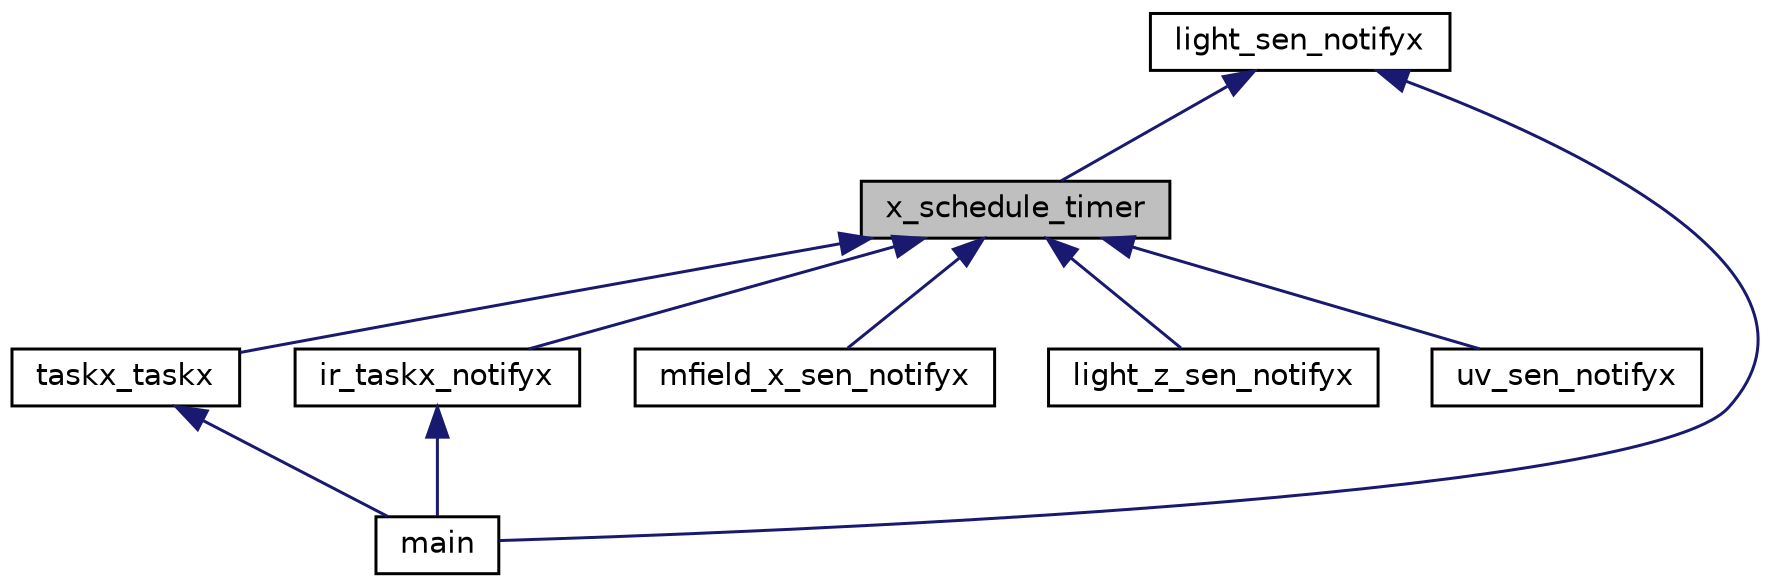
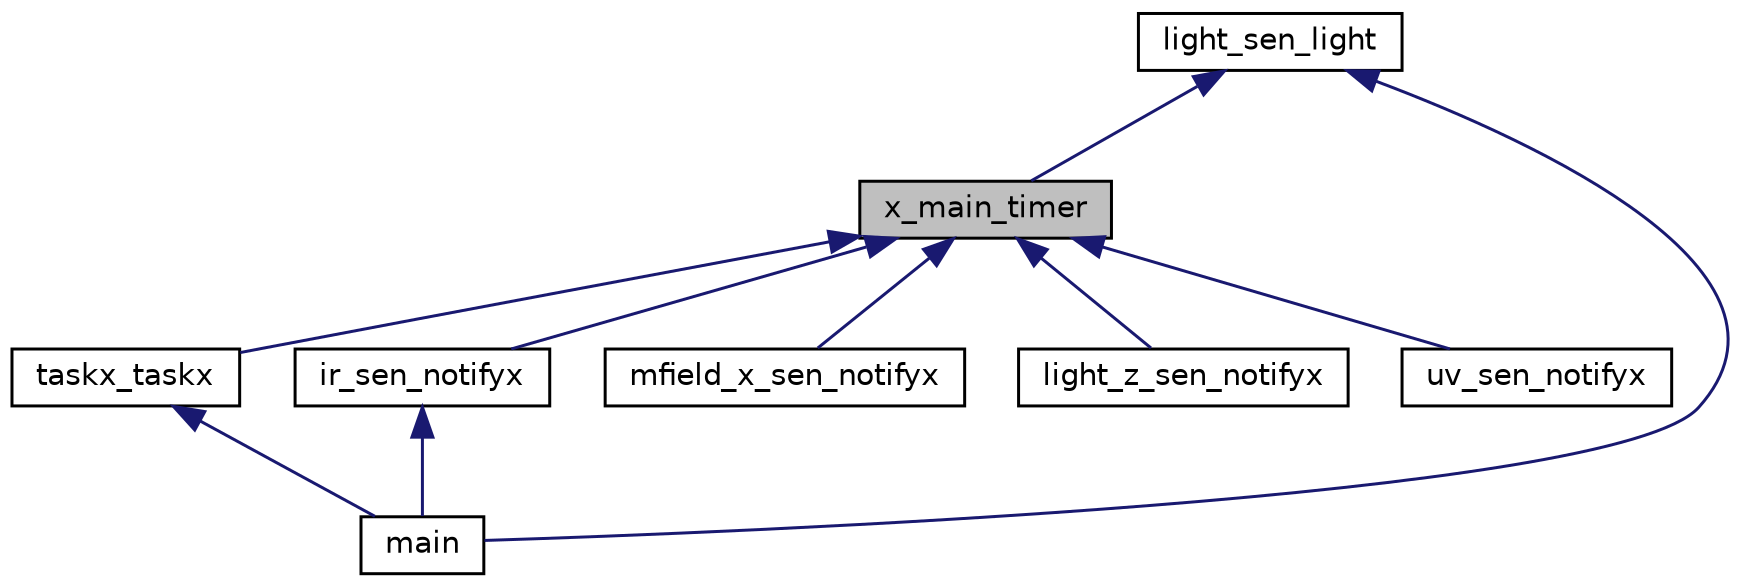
  digraph {
    rankdir=TB
    node [color=black fillcolor=white fontname=Helvetica fontsize=10 shape=record style=filled]
    edge [color=midnightblue dir=back fontname=Helvetica fontsize=10 labelfontname=Helvetica labelfontsize=10 style=solid]
-   n1 [fillcolor=grey75 fontcolor=black height=0.2 label=x_schedule_timer width=0.4]
+   n1 [fillcolor=grey75 fontcolor=black height=0.2 label=x_main_timer width=0.4]
    n2 [height=0.2 label=taskx_taskx width=0.4]
-   n3 [height=0.2 label=ir_taskx_notifyx width=0.4]
+   n3 [height=0.2 label=ir_sen_notifyx width=0.4]
    n4 [height=0.2 label=mfield_x_sen_notifyx width=0.4]
    n5 [height=0.2 label=light_z_sen_notifyx width=0.4]
    n6 [height=0.2 label=uv_sen_notifyx width=0.4]
    n7 [height=0.2 label=main width=0.4]
-   n8 [height=0.2 label=light_sen_notifyx width=0.4]
+   n8 [height=0.2 label=light_sen_light width=0.4]
    n1 -> n2
    n1 -> n3
    n1 -> n4
    n1 -> n5
    n1 -> n6
    n2 -> n7
    n3 -> n7
    n8 -> n1
    n8 -> n7
  }
